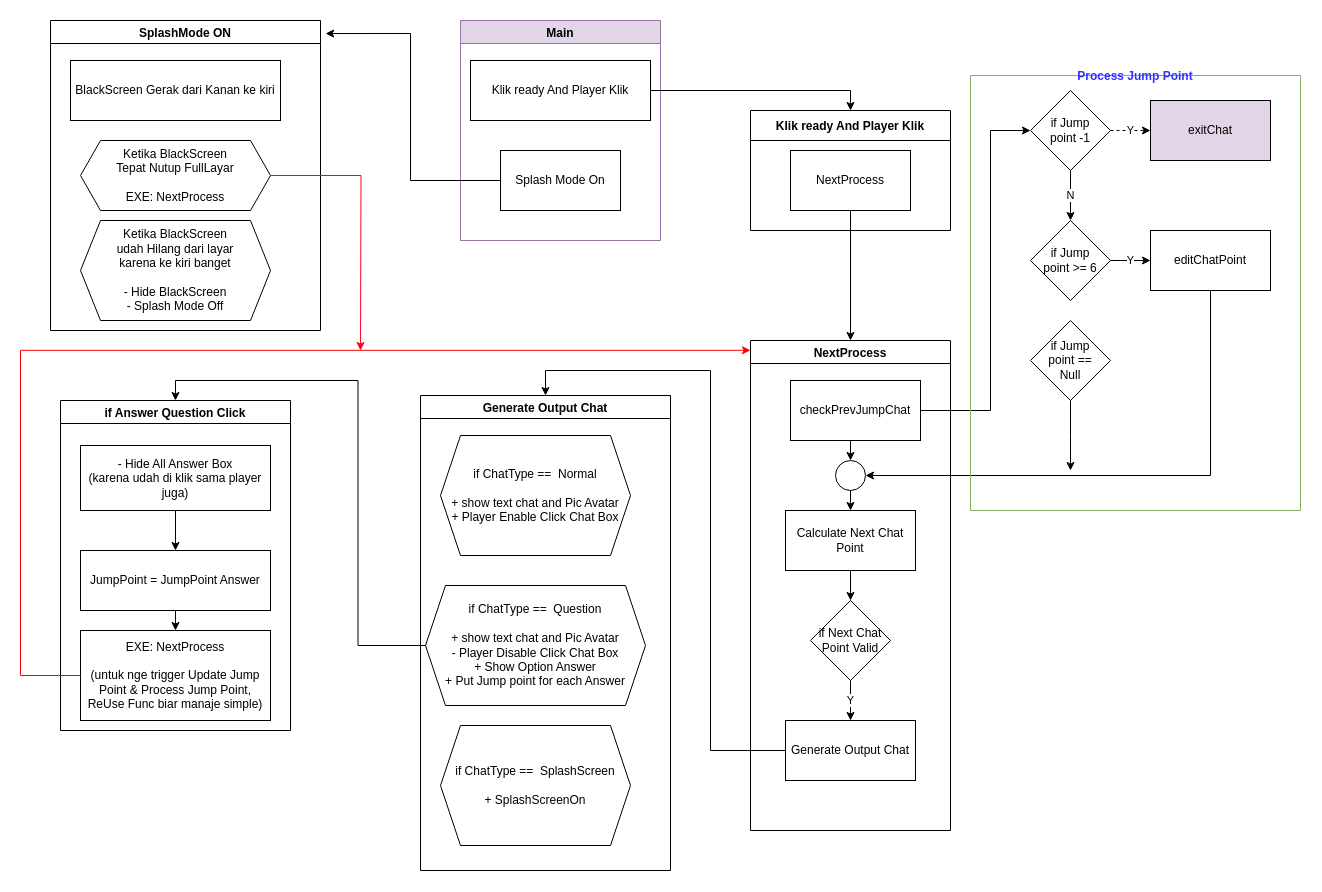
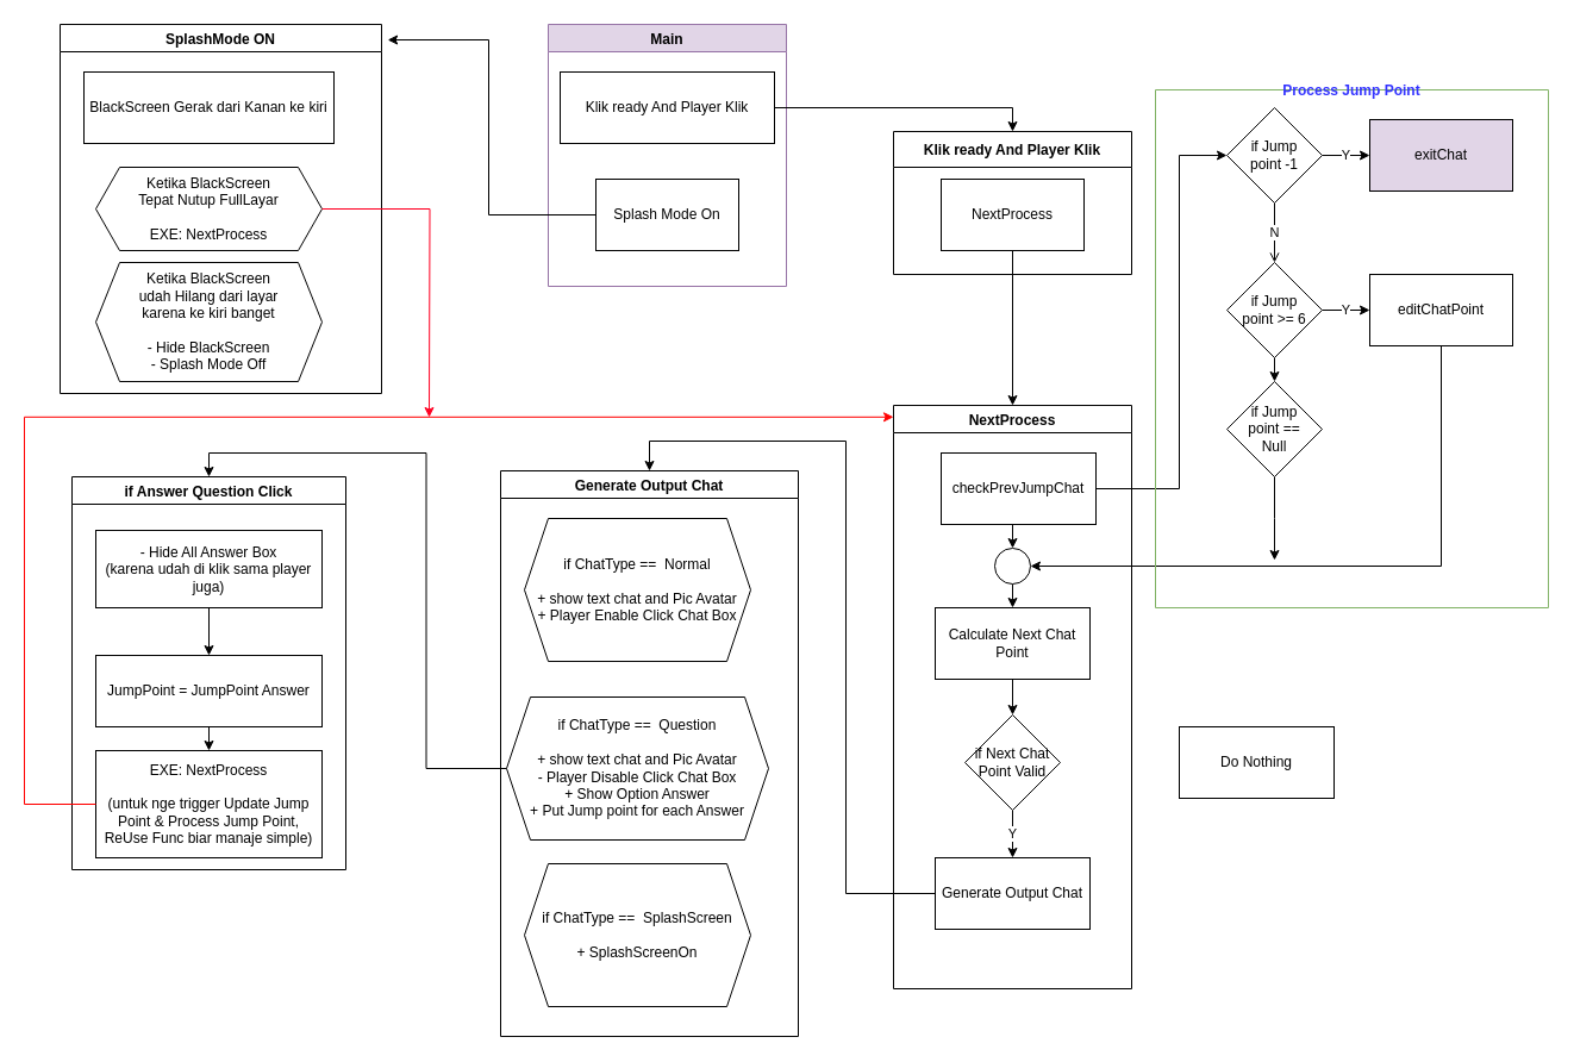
  <mxCell id="0" />
  <mxCell id="1" parent="0" />
  <mxCell id="2" value="Main" style="swimlane;fillColor=#e1d5e7;strokeColor=#9673a6;" vertex="1" parent="1"><mxGeometry x="460" y="20" width="200" height="220" as="geometry" /></mxCell>
  <mxCell id="3" value="Klik ready And Player Klik" style="rounded=0;whiteSpace=wrap;html=1;" vertex="1" parent="2"><mxGeometry x="10" y="40" width="180" height="60" as="geometry" /></mxCell>
  <mxCell id="4" value="Splash Mode On" style="rounded=0;whiteSpace=wrap;html=1;" vertex="1" parent="2"><mxGeometry x="40" y="130" width="120" height="60" as="geometry" /></mxCell>
  <mxCell id="5" value="&#10;Klik ready And Player Klik&#10;" style="swimlane;startSize=30;" vertex="1" parent="1"><mxGeometry x="750" y="110" width="200" height="120" as="geometry" /></mxCell>
  <mxCell id="6" value="&lt;div&gt;NextProcess&lt;/div&gt;" style="rounded=0;whiteSpace=wrap;html=1;" vertex="1" parent="5"><mxGeometry x="40" y="40" width="120" height="60" as="geometry" /></mxCell>
  <mxCell id="7" style="edgeStyle=orthogonalEdgeStyle;rounded=0;orthogonalLoop=1;jettySize=auto;html=1;exitX=1;exitY=0.5;exitDx=0;exitDy=0;entryX=0.5;entryY=0;entryDx=0;entryDy=0;" edge="1" parent="1" source="3" target="5"><mxGeometry relative="1" as="geometry" /></mxCell>
  <mxCell id="8" value="NextProcess" style="swimlane;" vertex="1" parent="1"><mxGeometry x="750" y="340" width="200" height="490" as="geometry" /></mxCell>
  <mxCell id="9" style="edgeStyle=orthogonalEdgeStyle;rounded=0;orthogonalLoop=1;jettySize=auto;html=1;exitX=0.5;exitY=1;exitDx=0;exitDy=0;entryX=0.5;entryY=0;entryDx=0;entryDy=0;" edge="1" parent="8" source="10" target="12"><mxGeometry relative="1" as="geometry" /></mxCell>
  <mxCell id="10" value="checkPrevJumpChat" style="rounded=0;whiteSpace=wrap;html=1;" vertex="1" parent="8"><mxGeometry x="40" y="40" width="130" height="60" as="geometry" /></mxCell>
  <mxCell id="11" style="edgeStyle=orthogonalEdgeStyle;rounded=0;orthogonalLoop=1;jettySize=auto;html=1;exitX=0.5;exitY=1;exitDx=0;exitDy=0;entryX=0.5;entryY=0;entryDx=0;entryDy=0;" edge="1" parent="8" source="12" target="14"><mxGeometry relative="1" as="geometry" /></mxCell>
  <mxCell id="12" value="" style="ellipse;whiteSpace=wrap;html=1;aspect=fixed;" vertex="1" parent="8"><mxGeometry x="85" y="120" width="30" height="30" as="geometry" /></mxCell>
  <mxCell id="13" style="edgeStyle=orthogonalEdgeStyle;rounded=0;orthogonalLoop=1;jettySize=auto;html=1;exitX=0.5;exitY=1;exitDx=0;exitDy=0;entryX=0.5;entryY=0;entryDx=0;entryDy=0;" edge="1" parent="8" source="14" target="16"><mxGeometry relative="1" as="geometry" /></mxCell>
  <mxCell id="14" value="Calculate Next Chat Point" style="rounded=0;whiteSpace=wrap;html=1;" vertex="1" parent="8"><mxGeometry x="35" y="170" width="130" height="60" as="geometry" /></mxCell>
  <mxCell id="15" value="Y" style="edgeStyle=orthogonalEdgeStyle;rounded=0;orthogonalLoop=1;jettySize=auto;html=1;exitX=0.5;exitY=1;exitDx=0;exitDy=0;entryX=0.5;entryY=0;entryDx=0;entryDy=0;" edge="1" parent="8" source="16" target="17"><mxGeometry relative="1" as="geometry" /></mxCell>
  <mxCell id="16" value="if Next Chat Point Valid" style="rhombus;whiteSpace=wrap;html=1;" vertex="1" parent="8"><mxGeometry x="60" y="260" width="80" height="80" as="geometry" /></mxCell>
  <mxCell id="17" value="Generate Output Chat" style="rounded=0;whiteSpace=wrap;html=1;" vertex="1" parent="8"><mxGeometry x="35" y="380" width="130" height="60" as="geometry" /></mxCell>
  <mxCell id="18" style="edgeStyle=orthogonalEdgeStyle;rounded=0;orthogonalLoop=1;jettySize=auto;html=1;exitX=0.5;exitY=1;exitDx=0;exitDy=0;" edge="1" parent="1" source="6" target="8"><mxGeometry relative="1" as="geometry" /></mxCell>
- <mxCell id="19" value="Y" style="edgeStyle=orthogonalEdgeStyle;rounded=0;orthogonalLoop=1;jettySize=auto;html=1;exitX=1;exitY=0.5;exitDx=0;exitDy=0;entryX=0;entryY=0.5;entryDx=0;entryDy=0;dashed=1;" edge="1" parent="1" source="21" target="22"><mxGeometry relative="1" as="geometry" /></mxCell>
- <mxCell id="20" value="N" style="edgeStyle=orthogonalEdgeStyle;rounded=0;orthogonalLoop=1;jettySize=auto;html=1;exitX=0.5;exitY=1;exitDx=0;exitDy=0;entryX=0.5;entryY=0;entryDx=0;entryDy=0;" edge="1" parent="1" source="21" target="26"><mxGeometry relative="1" as="geometry" /></mxCell>
+ <mxCell id="19" value="Y" style="edgeStyle=orthogonalEdgeStyle;rounded=0;orthogonalLoop=1;jettySize=auto;html=1;exitX=1;exitY=0.5;exitDx=0;exitDy=0;entryX=0;entryY=0.5;entryDx=0;entryDy=0;" edge="1" parent="1" source="21" target="22"><mxGeometry relative="1" as="geometry" /></mxCell>
+ <mxCell id="20" value="N" style="edgeStyle=orthogonalEdgeStyle;rounded=0;orthogonalLoop=1;jettySize=auto;html=1;exitX=0.5;exitY=1;exitDx=0;exitDy=0;entryX=0.5;entryY=0;entryDx=0;entryDy=0;endArrow=open;" edge="1" parent="1" source="21" target="26"><mxGeometry relative="1" as="geometry" /></mxCell>
  <mxCell id="21" value="&lt;div&gt;if Jump &lt;br&gt;&lt;/div&gt;&lt;div&gt;point -1&lt;/div&gt;" style="rhombus;whiteSpace=wrap;html=1;" vertex="1" parent="1"><mxGeometry x="1030" y="90" width="80" height="80" as="geometry" /></mxCell>
  <mxCell id="22" value="exitChat" style="rounded=0;whiteSpace=wrap;html=1;fillColor=#e1d5e7;" vertex="1" parent="1"><mxGeometry x="1150" y="100" width="120" height="60" as="geometry" /></mxCell>
  <mxCell id="23" style="edgeStyle=orthogonalEdgeStyle;rounded=0;orthogonalLoop=1;jettySize=auto;html=1;exitX=1;exitY=0.5;exitDx=0;exitDy=0;entryX=0;entryY=0.5;entryDx=0;entryDy=0;" edge="1" parent="1" source="10" target="21"><mxGeometry relative="1" as="geometry"><Array as="points"><mxPoint x="990" y="410" /><mxPoint x="990" y="130" /></Array></mxGeometry></mxCell>
  <mxCell id="24" value="Y" style="edgeStyle=orthogonalEdgeStyle;rounded=0;orthogonalLoop=1;jettySize=auto;html=1;exitX=1;exitY=0.5;exitDx=0;exitDy=0;entryX=0;entryY=0.5;entryDx=0;entryDy=0;" edge="1" parent="1" source="26" target="28"><mxGeometry relative="1" as="geometry" /></mxCell>
+ <mxCell id="25" style="edgeStyle=orthogonalEdgeStyle;rounded=0;orthogonalLoop=1;jettySize=auto;html=1;exitX=0.5;exitY=1;exitDx=0;exitDy=0;entryX=0.5;entryY=0;entryDx=0;entryDy=0;" edge="1" parent="1" source="26" target="30"><mxGeometry relative="1" as="geometry" /></mxCell>
  <mxCell id="26" value="&lt;div&gt;if Jump &lt;br&gt;&lt;/div&gt;&lt;div&gt;point &amp;gt;= 6 &lt;br&gt;&lt;/div&gt;" style="rhombus;whiteSpace=wrap;html=1;" vertex="1" parent="1"><mxGeometry x="1030" y="220" width="80" height="80" as="geometry" /></mxCell>
  <mxCell id="27" style="edgeStyle=orthogonalEdgeStyle;rounded=0;orthogonalLoop=1;jettySize=auto;html=1;exitX=0.5;exitY=1;exitDx=0;exitDy=0;entryX=1;entryY=0.5;entryDx=0;entryDy=0;" edge="1" parent="1" source="28" target="12"><mxGeometry relative="1" as="geometry" /></mxCell>
  <mxCell id="28" value="editChatPoint" style="rounded=0;whiteSpace=wrap;html=1;" vertex="1" parent="1"><mxGeometry x="1150" y="230" width="120" height="60" as="geometry" /></mxCell>
  <mxCell id="29" style="edgeStyle=orthogonalEdgeStyle;rounded=0;orthogonalLoop=1;jettySize=auto;html=1;exitX=0.5;exitY=1;exitDx=0;exitDy=0;" edge="1" parent="1" source="30"><mxGeometry relative="1" as="geometry"><mxPoint x="1070" y="470" as="targetPoint" /></mxGeometry></mxCell>
  <mxCell id="30" value="&lt;div&gt;if Jump &lt;br&gt;&lt;/div&gt;&lt;div&gt;point == &lt;br&gt;&lt;/div&gt;&lt;div&gt;Null &lt;br&gt;&lt;/div&gt;" style="rhombus;whiteSpace=wrap;html=1;" vertex="1" parent="1"><mxGeometry x="1030" y="320" width="80" height="80" as="geometry" /></mxCell>
+ <mxCell id="31" value="Do Nothing" style="rounded=0;whiteSpace=wrap;html=1;" vertex="1" parent="1"><mxGeometry x="990" y="610" width="130" height="60" as="geometry" /></mxCell>
  <mxCell id="32" value="Generate Output Chat" style="swimlane;" vertex="1" parent="1"><mxGeometry x="420" y="395" width="250" height="475" as="geometry" /></mxCell>
  <mxCell id="33" value="if ChatType ==&amp;nbsp; Normal&lt;br&gt;&lt;br&gt;&lt;div&gt;+ show text chat and Pic Avatar&lt;/div&gt;&lt;div&gt;+ Player Enable Click Chat Box&lt;br&gt;&lt;/div&gt;" style="shape=hexagon;perimeter=hexagonPerimeter2;whiteSpace=wrap;html=1;fixedSize=1;" vertex="1" parent="32"><mxGeometry x="20" y="40" width="190" height="120" as="geometry" /></mxCell>
  <mxCell id="34" value="if ChatType ==&amp;nbsp; Question&lt;br&gt;&lt;br&gt;&lt;div&gt;+ show text chat and Pic Avatar&lt;/div&gt;&lt;div&gt;- Player Disable Click Chat Box&lt;/div&gt;&lt;div&gt;+ Show Option Answer&lt;br&gt;+ Put Jump point for each Answer&lt;br&gt;&lt;/div&gt;" style="shape=hexagon;perimeter=hexagonPerimeter2;whiteSpace=wrap;html=1;fixedSize=1;" vertex="1" parent="32"><mxGeometry x="5" y="190" width="220" height="120" as="geometry" /></mxCell>
  <mxCell id="35" value="if ChatType ==&amp;nbsp; SplashScreen&lt;br&gt;&lt;br&gt;&lt;div&gt;+ SplashScreenOn&lt;/div&gt;" style="shape=hexagon;perimeter=hexagonPerimeter2;whiteSpace=wrap;html=1;fixedSize=1;" vertex="1" parent="32"><mxGeometry x="20" y="330" width="190" height="120" as="geometry" /></mxCell>
  <mxCell id="36" style="edgeStyle=orthogonalEdgeStyle;rounded=0;orthogonalLoop=1;jettySize=auto;html=1;exitX=0;exitY=0.5;exitDx=0;exitDy=0;entryX=0.5;entryY=0;entryDx=0;entryDy=0;" edge="1" parent="1" source="17" target="32"><mxGeometry relative="1" as="geometry"><Array as="points"><mxPoint x="710" y="750" /><mxPoint x="710" y="370" /><mxPoint x="545" y="370" /></Array></mxGeometry></mxCell>
  <mxCell id="37" value="if Answer Question Click" style="swimlane;" vertex="1" parent="1"><mxGeometry x="60" y="400" width="230" height="330" as="geometry" /></mxCell>
  <mxCell id="38" style="edgeStyle=orthogonalEdgeStyle;rounded=0;orthogonalLoop=1;jettySize=auto;html=1;exitX=0.5;exitY=1;exitDx=0;exitDy=0;entryX=0.5;entryY=0;entryDx=0;entryDy=0;" edge="1" parent="37" source="39" target="42"><mxGeometry relative="1" as="geometry" /></mxCell>
  <mxCell id="39" value="JumpPoint = JumpPoint Answer" style="rounded=0;whiteSpace=wrap;html=1;" vertex="1" parent="37"><mxGeometry x="20" y="150" width="190" height="60" as="geometry" /></mxCell>
  <mxCell id="40" style="edgeStyle=orthogonalEdgeStyle;rounded=0;orthogonalLoop=1;jettySize=auto;html=1;exitX=0.5;exitY=1;exitDx=0;exitDy=0;entryX=0.5;entryY=0;entryDx=0;entryDy=0;" edge="1" parent="37" source="41" target="39"><mxGeometry relative="1" as="geometry" /></mxCell>
  <mxCell id="41" value="- Hide All Answer Box&lt;br&gt;(karena udah di klik sama player juga)" style="rounded=0;whiteSpace=wrap;html=1;" vertex="1" parent="37"><mxGeometry x="20" y="45" width="190" height="65" as="geometry" /></mxCell>
  <mxCell id="42" value="&lt;div&gt;EXE: NextProcess&lt;br&gt;&lt;br&gt;(untuk nge trigger Update Jump Point &amp;amp; Process Jump Point,&lt;br&gt;ReUse Func biar manaje simple)&lt;/div&gt;" style="rounded=0;whiteSpace=wrap;html=1;" vertex="1" parent="37"><mxGeometry x="20" y="230" width="190" height="90" as="geometry" /></mxCell>
  <mxCell id="43" style="edgeStyle=orthogonalEdgeStyle;rounded=0;orthogonalLoop=1;jettySize=auto;html=1;exitX=0;exitY=0.5;exitDx=0;exitDy=0;entryX=0.5;entryY=0;entryDx=0;entryDy=0;" edge="1" parent="1" source="34" target="37"><mxGeometry relative="1" as="geometry" /></mxCell>
  <mxCell id="44" style="edgeStyle=orthogonalEdgeStyle;rounded=0;orthogonalLoop=1;jettySize=auto;html=1;exitX=0;exitY=0.5;exitDx=0;exitDy=0;entryX=0;entryY=0.02;entryDx=0;entryDy=0;entryPerimeter=0;strokeColor=#FF0000;" edge="1" parent="1" source="42" target="8"><mxGeometry relative="1" as="geometry"><Array as="points"><mxPoint x="20" y="675" /><mxPoint x="20" y="350" /></Array></mxGeometry></mxCell>
  <mxCell id="45" value="SplashMode ON" style="swimlane;" vertex="1" parent="1"><mxGeometry x="50" y="20" width="270" height="310" as="geometry" /></mxCell>
  <mxCell id="46" value="BlackScreen Gerak dari Kanan ke kiri" style="rounded=0;whiteSpace=wrap;html=1;" vertex="1" parent="45"><mxGeometry x="20" y="40" width="210" height="60" as="geometry" /></mxCell>
  <mxCell id="47" value="Ketika BlackScreen &lt;br&gt;Tepat Nutup FullLayar&lt;br&gt;&lt;br&gt;EXE: NextProcess" style="shape=hexagon;perimeter=hexagonPerimeter2;whiteSpace=wrap;html=1;fixedSize=1;" vertex="1" parent="45"><mxGeometry x="30" y="120" width="190" height="70" as="geometry" /></mxCell>
  <mxCell id="48" value="Ketika BlackScreen &lt;br&gt;&lt;div&gt;udah Hilang dari layar &lt;br&gt;&lt;/div&gt;&lt;div&gt;karena ke kiri banget&lt;/div&gt;&lt;br&gt;- Hide BlackScreen&lt;br&gt;- Splash Mode Off" style="shape=hexagon;perimeter=hexagonPerimeter2;whiteSpace=wrap;html=1;fixedSize=1;" vertex="1" parent="45"><mxGeometry x="30" y="200" width="190" height="100" as="geometry" /></mxCell>
  <mxCell id="49" style="edgeStyle=orthogonalEdgeStyle;rounded=0;orthogonalLoop=1;jettySize=auto;html=1;exitX=0;exitY=0.5;exitDx=0;exitDy=0;entryX=1.019;entryY=0.042;entryDx=0;entryDy=0;entryPerimeter=0;strokeColor=#000000;" edge="1" parent="1" source="4" target="45"><mxGeometry relative="1" as="geometry" /></mxCell>
  <mxCell id="50" style="edgeStyle=orthogonalEdgeStyle;rounded=0;orthogonalLoop=1;jettySize=auto;html=1;exitX=1;exitY=0.5;exitDx=0;exitDy=0;strokeColor=#FF0022;" edge="1" parent="1" source="47"><mxGeometry relative="1" as="geometry"><mxPoint x="360" y="350" as="targetPoint" /></mxGeometry></mxCell>
  <mxCell id="51" value="Process Jump Point" style="swimlane;startSize=0;fillColor=#d5e8d4;strokeColor=#82b366;fontColor=#3333FF;" vertex="1" parent="1"><mxGeometry x="970" y="75" width="330" height="435" as="geometry" /></mxCell>
